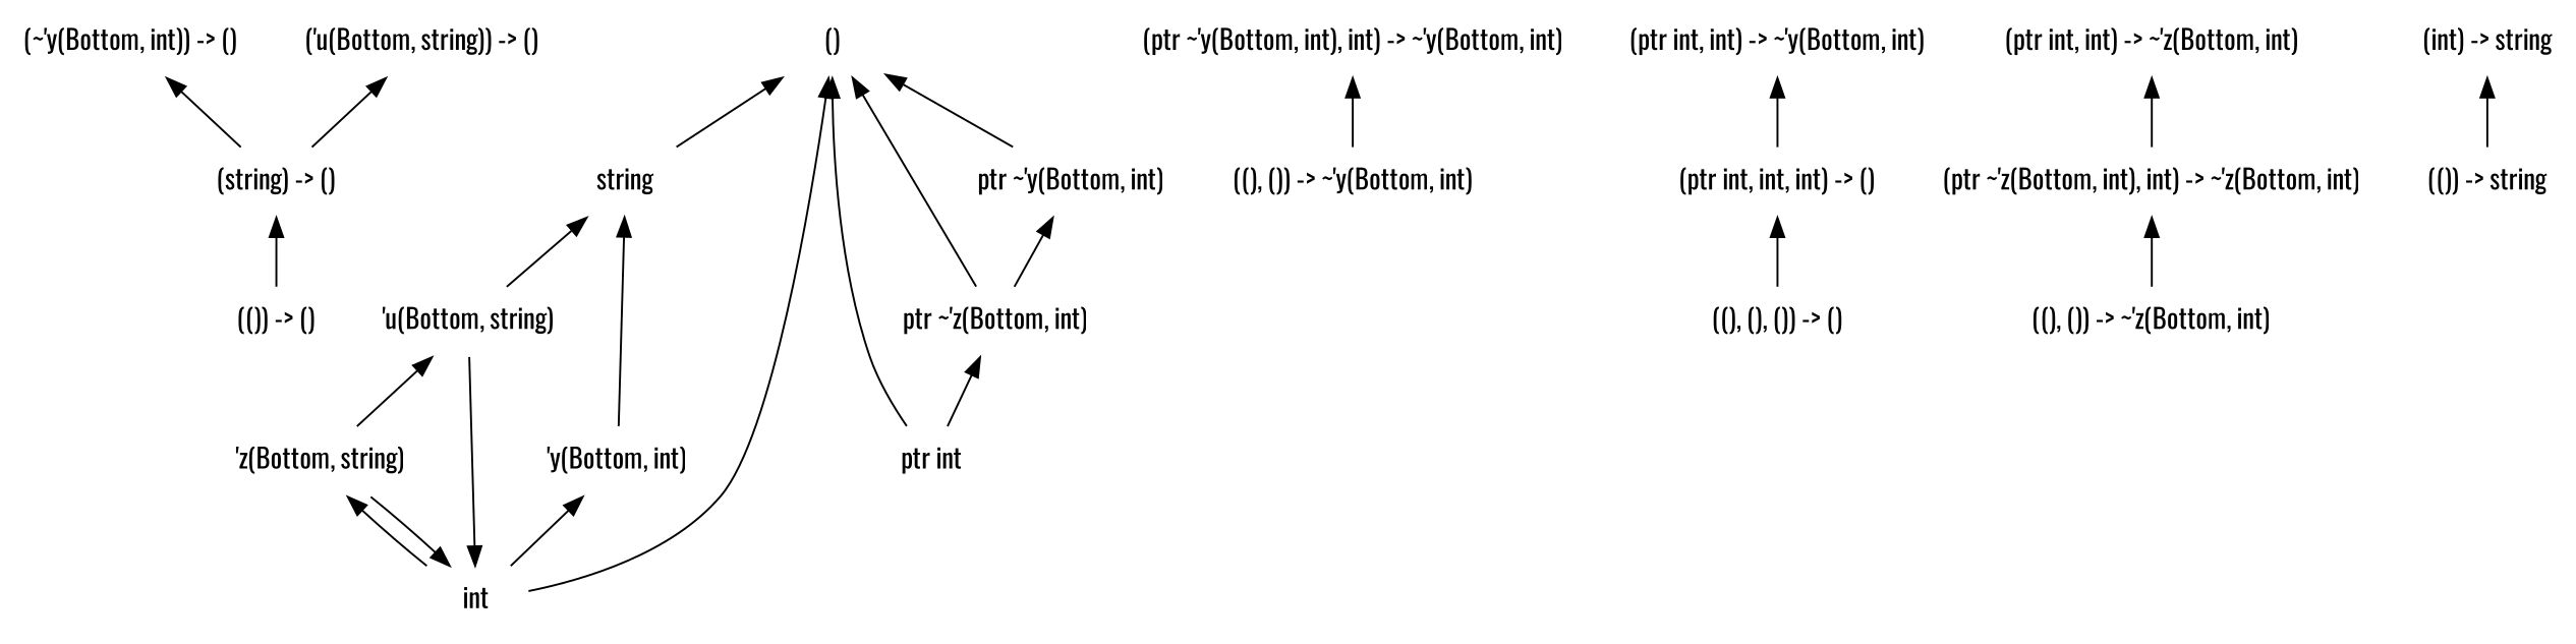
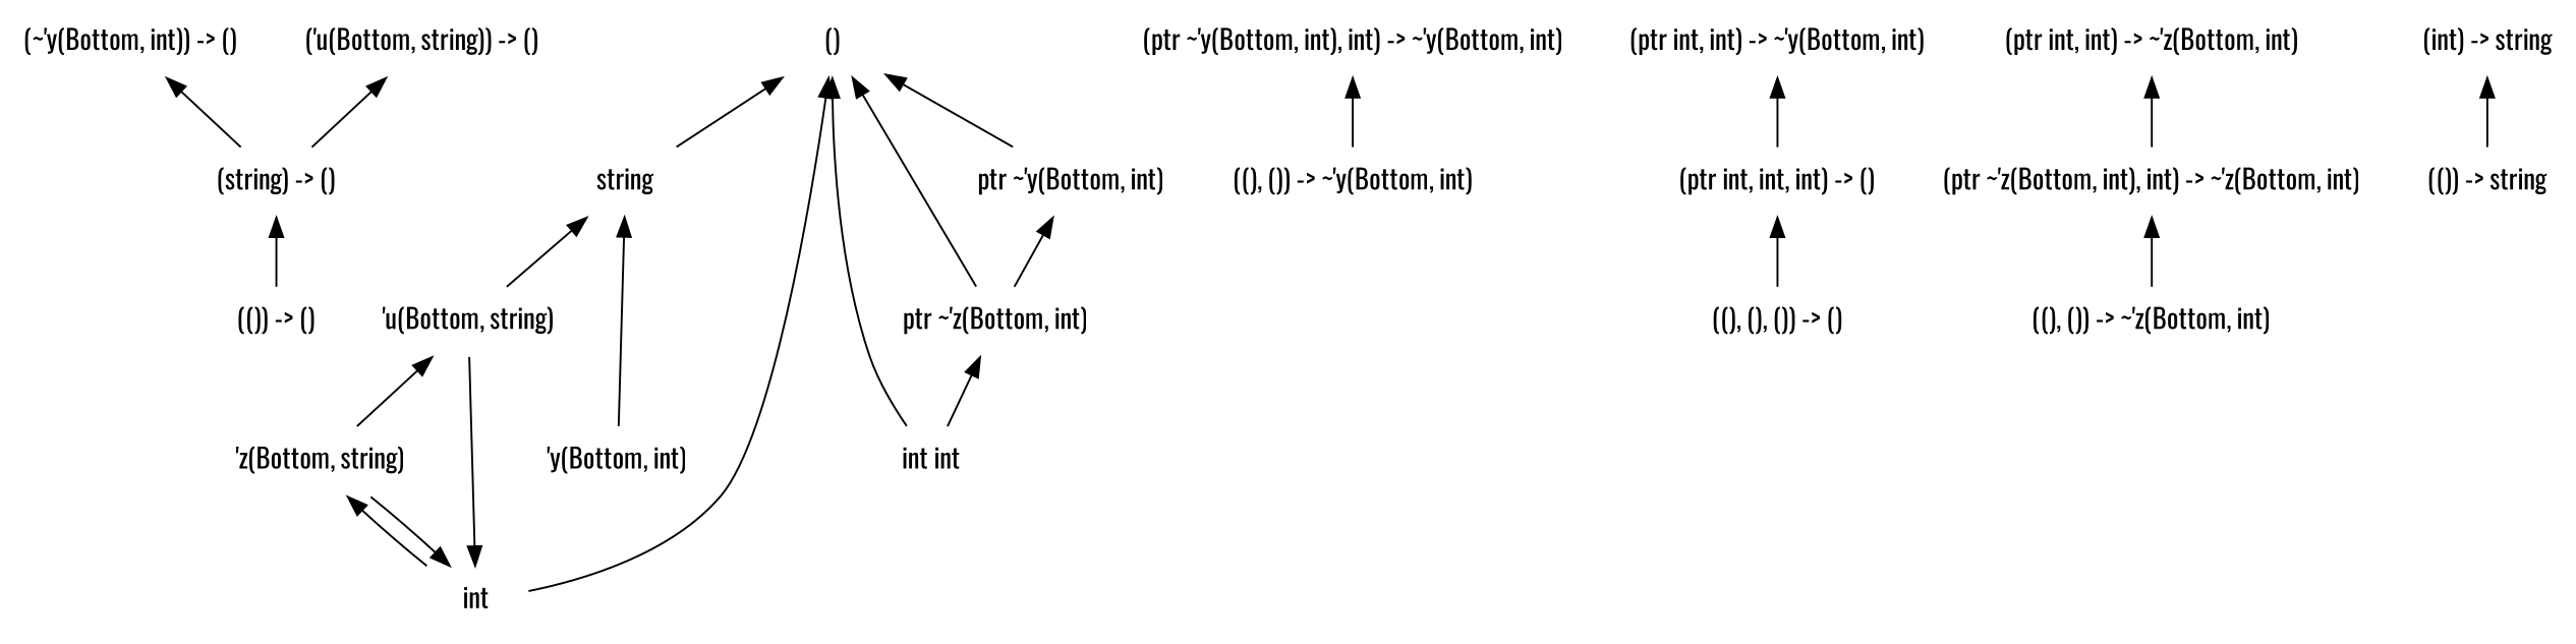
  digraph {
    fontname=Oswald
    node [fontname=Oswald shape=none]
    edge [dir=back fontname=Oswald]
    "(string) -> ()"
    "(()) -> ()"
    string
    "'u(Bottom, string)"
    "'y(Bottom, int)"
    n6 [label="'z(Bottom, string)"]
    int
    "(ptr ~'y(Bottom, int), int) -> ~'y(Bottom, int)"
    "((), ()) -> ~'y(Bottom, int)"
    "(ptr int, int, int) -> ()"
    "((), (), ()) -> ()"
    "()"
-   "ptr int"
+   "ptr int" [label="int int"]
    "ptr ~'z(Bottom, int)"
    "ptr ~'y(Bottom, int)"
    "(ptr int, int) -> ~'z(Bottom, int)"
    "(ptr ~'z(Bottom, int), int) -> ~'z(Bottom, int)"
    "((), ()) -> ~'z(Bottom, int)"
    "(~'y(Bottom, int)) -> ()"
    "(ptr int, int) -> ~'y(Bottom, int)"
    "('u(Bottom, string)) -> ()"
    "(int) -> string"
    "(()) -> string"
    "(string) -> ()" -> "(()) -> ()"
    string -> "'u(Bottom, string)"
    string -> "'y(Bottom, int)"
    "'u(Bottom, string)" -> n6
-   "'y(Bottom, int)" -> int
    n6 -> int
    int -> "'u(Bottom, string)"
    int -> n6
    "(ptr ~'y(Bottom, int), int) -> ~'y(Bottom, int)" -> "((), ()) -> ~'y(Bottom, int)"
    "(ptr int, int, int) -> ()" -> "((), (), ()) -> ()"
    "()" -> string
    "()" -> int
    "()" -> "ptr int"
    "()" -> "ptr ~'z(Bottom, int)"
    "()" -> "ptr ~'y(Bottom, int)"
    "ptr ~'z(Bottom, int)" -> "ptr int"
    "ptr ~'y(Bottom, int)" -> "ptr ~'z(Bottom, int)"
    "(ptr int, int) -> ~'z(Bottom, int)" -> "(ptr ~'z(Bottom, int), int) -> ~'z(Bottom, int)"
    "(ptr ~'z(Bottom, int), int) -> ~'z(Bottom, int)" -> "((), ()) -> ~'z(Bottom, int)"
    "(~'y(Bottom, int)) -> ()" -> "(string) -> ()"
    "(ptr int, int) -> ~'y(Bottom, int)" -> "(ptr int, int, int) -> ()"
    "('u(Bottom, string)) -> ()" -> "(string) -> ()"
    "(int) -> string" -> "(()) -> string"
  }
